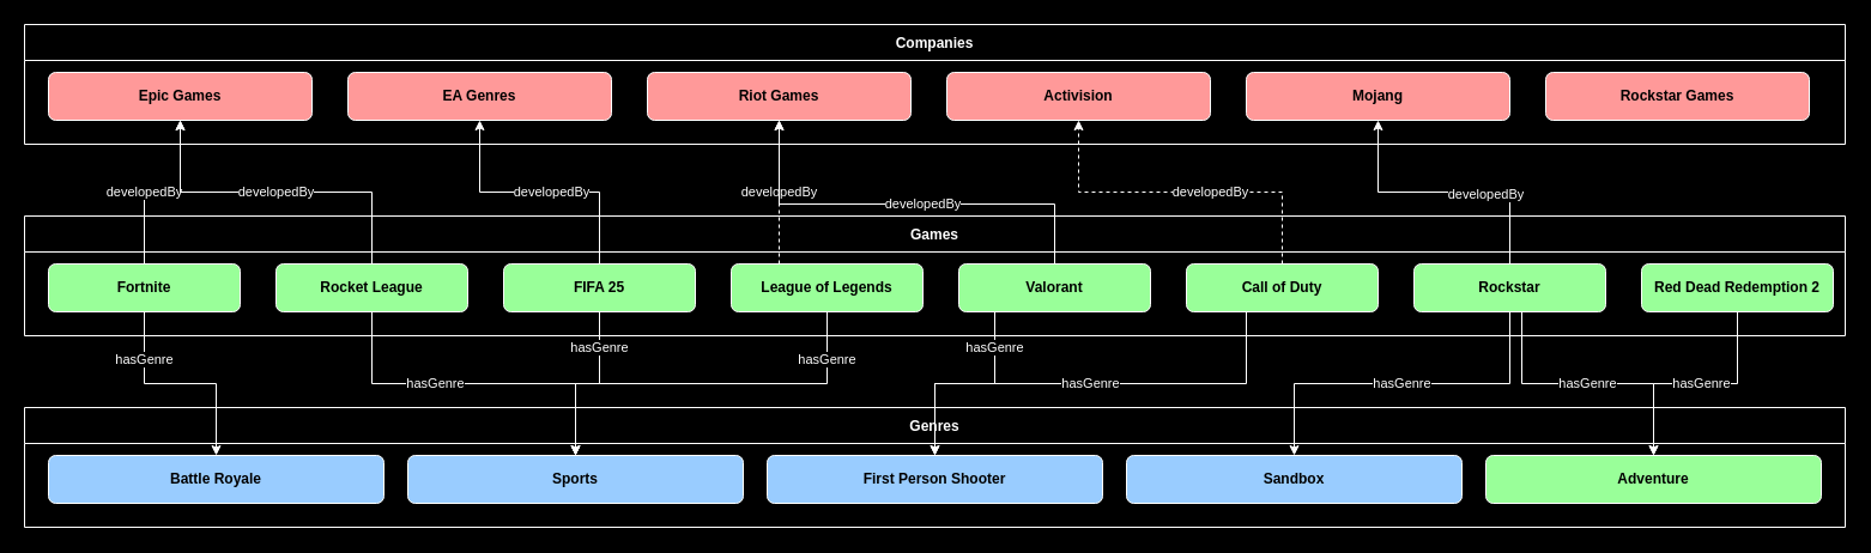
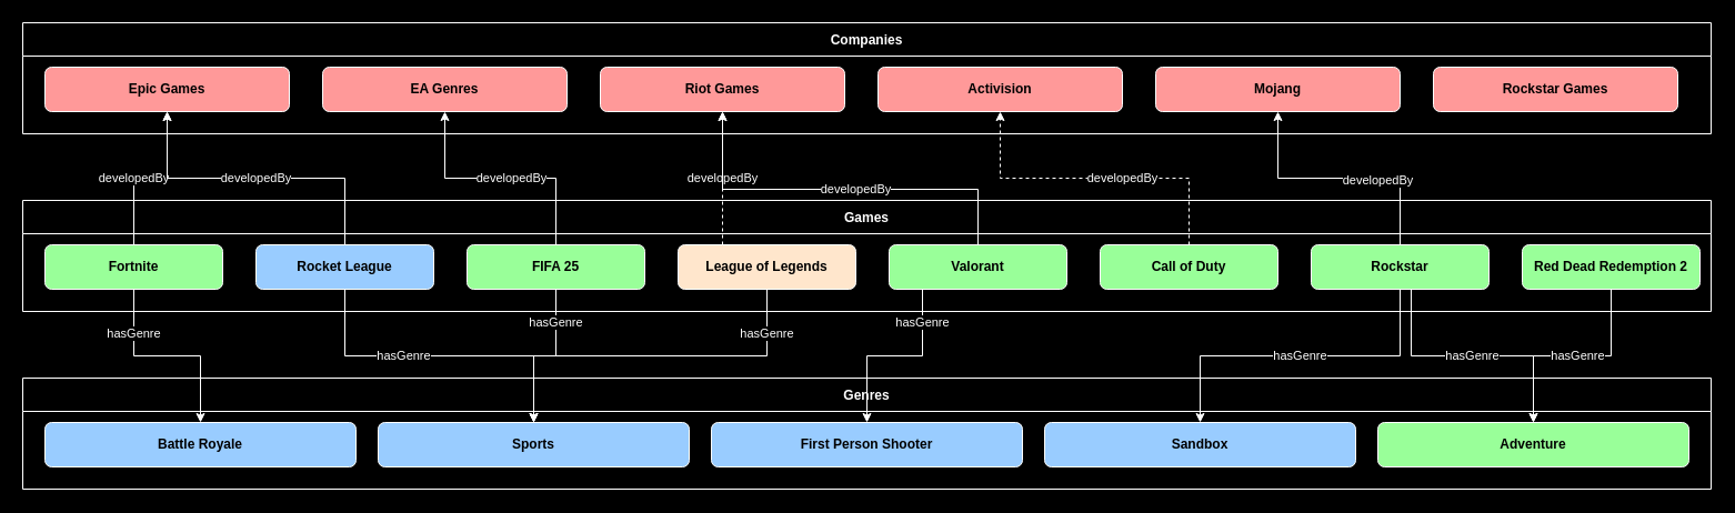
  <mxCell id="0" />
  <mxCell id="1" parent="0" />
  <mxCell id="2" value="Companies" style="swimlane;fontStyle=1;childLayout=stackLayout;horizontal=1;startSize=30;horizontalStack=0;resizeParent=1;resizeParentMax=0;resizeLast=0;collapsible=1;marginBottom=0;fontColor=#FFFFFF;strokeColor=#FFFFFF;fillColor=#000000;" parent="1" vertex="1"><mxGeometry x="20" y="20" width="1520" height="100" as="geometry" /></mxCell>
  <mxCell id="3" value="Epic Games" style="rounded=1;whiteSpace=wrap;html=1;fillColor=#FF9999;strokeColor=#FFFFFF;fontColor=#000000;fontStyle=1" parent="2" vertex="1"><mxGeometry x="20" y="40" width="220" height="40" as="geometry" /></mxCell>
  <mxCell id="4" value="EA Genres" style="rounded=1;whiteSpace=wrap;html=1;fillColor=#FF9999;strokeColor=#FFFFFF;fontColor=#000000;fontStyle=1" parent="2" vertex="1"><mxGeometry x="270" y="40" width="220" height="40" as="geometry" /></mxCell>
  <mxCell id="5" value="Riot Games" style="rounded=1;whiteSpace=wrap;html=1;fillColor=#FF9999;strokeColor=#FFFFFF;fontColor=#000000;fontStyle=1" parent="2" vertex="1"><mxGeometry x="520" y="40" width="220" height="40" as="geometry" /></mxCell>
  <mxCell id="6" value="Activision" style="rounded=1;whiteSpace=wrap;html=1;fillColor=#FF9999;strokeColor=#FFFFFF;fontColor=#000000;fontStyle=1" parent="2" vertex="1"><mxGeometry x="770" y="40" width="220" height="40" as="geometry" /></mxCell>
  <mxCell id="7" value="Mojang" style="rounded=1;whiteSpace=wrap;html=1;fillColor=#FF9999;strokeColor=#FFFFFF;fontColor=#000000;fontStyle=1" parent="2" vertex="1"><mxGeometry x="1020" y="40" width="220" height="40" as="geometry" /></mxCell>
  <mxCell id="8" value="Rockstar Games" style="rounded=1;whiteSpace=wrap;html=1;fillColor=#FF9999;strokeColor=#FFFFFF;fontColor=#000000;fontStyle=1" parent="2" vertex="1"><mxGeometry x="1270" y="40" width="220" height="40" as="geometry" /></mxCell>
  <mxCell id="9" value="Games" style="swimlane;fontStyle=1;childLayout=stackLayout;horizontal=1;startSize=30;horizontalStack=0;resizeParent=1;resizeParentMax=0;resizeLast=0;collapsible=1;marginBottom=0;fontColor=#FFFFFF;strokeColor=#FFFFFF;fillColor=#000000;" parent="1" vertex="1"><mxGeometry x="20" y="180" width="1520" height="100" as="geometry" /></mxCell>
  <mxCell id="10" value="Fortnite" style="rounded=1;whiteSpace=wrap;html=1;fillColor=#99FF99;strokeColor=#FFFFFF;fontColor=#000000;fontStyle=1" parent="9" vertex="1"><mxGeometry x="20" y="40" width="160" height="40" as="geometry" /></mxCell>
- <mxCell id="11" value="Rocket League" style="rounded=1;whiteSpace=wrap;html=1;fillColor=#99FF99;strokeColor=#FFFFFF;fontColor=#000000;fontStyle=1" parent="9" vertex="1"><mxGeometry x="210" y="40" width="160" height="40" as="geometry" /></mxCell>
+ <mxCell id="11" value="Rocket League" style="rounded=1;whiteSpace=wrap;html=1;fillColor=#99ccff;strokeColor=#FFFFFF;fontColor=#000000;fontStyle=1;" parent="9" vertex="1"><mxGeometry x="210" y="40" width="160" height="40" as="geometry" /></mxCell>
  <mxCell id="12" value="FIFA 25" style="rounded=1;whiteSpace=wrap;html=1;fillColor=#99FF99;strokeColor=#FFFFFF;fontColor=#000000;fontStyle=1" parent="9" vertex="1"><mxGeometry x="400" y="40" width="160" height="40" as="geometry" /></mxCell>
- <mxCell id="13" value="League of Legends" style="rounded=1;whiteSpace=wrap;html=1;fillColor=#99FF99;strokeColor=#FFFFFF;fontColor=#000000;fontStyle=1" parent="9" vertex="1"><mxGeometry x="590" y="40" width="160" height="40" as="geometry" /></mxCell>
+ <mxCell id="13" value="League of Legends" style="rounded=1;whiteSpace=wrap;html=1;fillColor=#ffe6cc;strokeColor=#FFFFFF;fontColor=#000000;fontStyle=1;" parent="9" vertex="1"><mxGeometry x="590" y="40" width="160" height="40" as="geometry" /></mxCell>
  <mxCell id="14" value="Valorant" style="rounded=1;whiteSpace=wrap;html=1;fillColor=#99FF99;strokeColor=#FFFFFF;fontColor=#000000;fontStyle=1" parent="9" vertex="1"><mxGeometry x="780" y="40" width="160" height="40" as="geometry" /></mxCell>
  <mxCell id="15" value="Call of Duty" style="rounded=1;whiteSpace=wrap;html=1;fillColor=#99FF99;strokeColor=#FFFFFF;fontColor=#000000;fontStyle=1" parent="9" vertex="1"><mxGeometry x="970" y="40" width="160" height="40" as="geometry" /></mxCell>
  <mxCell id="16" value="Rockstar" style="rounded=1;whiteSpace=wrap;html=1;fillColor=#99FF99;strokeColor=#FFFFFF;fontColor=#000000;fontStyle=1" parent="9" vertex="1"><mxGeometry x="1160" y="40" width="160" height="40" as="geometry" /></mxCell>
  <mxCell id="17" value="Red Dead Redemption 2" style="rounded=1;whiteSpace=wrap;html=1;fillColor=#99FF99;strokeColor=#FFFFFF;fontColor=#000000;fontStyle=1" parent="9" vertex="1"><mxGeometry x="1350" y="40" width="160" height="40" as="geometry" /></mxCell>
  <mxCell id="18" value="Genres" style="swimlane;fontStyle=1;childLayout=stackLayout;horizontal=1;startSize=30;horizontalStack=0;resizeParent=1;resizeParentMax=0;resizeLast=0;collapsible=1;marginBottom=0;fontColor=#FFFFFF;strokeColor=#FFFFFF;fillColor=#000000;" parent="1" vertex="1"><mxGeometry x="20" y="340" width="1520" height="100" as="geometry" /></mxCell>
  <mxCell id="19" value="Battle Royale" style="rounded=1;whiteSpace=wrap;html=1;fillColor=#99CCFF;strokeColor=#FFFFFF;fontColor=#000000;fontStyle=1" parent="18" vertex="1"><mxGeometry x="20" y="40" width="280" height="40" as="geometry" /></mxCell>
  <mxCell id="20" value="Sports" style="rounded=1;whiteSpace=wrap;html=1;fillColor=#99CCFF;strokeColor=#FFFFFF;fontColor=#000000;fontStyle=1" parent="18" vertex="1"><mxGeometry x="320" y="40" width="280" height="40" as="geometry" /></mxCell>
  <mxCell id="21" value="First Person Shooter" style="rounded=1;whiteSpace=wrap;html=1;fillColor=#99CCFF;strokeColor=#FFFFFF;fontColor=#000000;fontStyle=1" parent="18" vertex="1"><mxGeometry x="620" y="40" width="280" height="40" as="geometry" /></mxCell>
  <mxCell id="22" value="Sandbox" style="rounded=1;whiteSpace=wrap;html=1;fillColor=#99CCFF;strokeColor=#FFFFFF;fontColor=#000000;fontStyle=1" parent="18" vertex="1"><mxGeometry x="920" y="40" width="280" height="40" as="geometry" /></mxCell>
  <mxCell id="23" value="Adventure" style="rounded=1;whiteSpace=wrap;html=1;fillColor=#99ff99;strokeColor=#FFFFFF;fontColor=#000000;fontStyle=1;" parent="18" vertex="1"><mxGeometry x="1220" y="40" width="280" height="40" as="geometry" /></mxCell>
  <mxCell id="24" value="developedBy" style="edgeStyle=orthogonalEdgeStyle;rounded=0;orthogonalLoop=1;jettySize=auto;html=1;strokeColor=#FFFFFF;fontColor=#FFFFFF;labelBackgroundColor=#000000;" parent="1" source="10" target="3" edge="1"><mxGeometry x="-0.2" relative="1" as="geometry"><mxPoint as="offset" /></mxGeometry></mxCell>
  <mxCell id="25" value="developedBy" style="edgeStyle=orthogonalEdgeStyle;rounded=0;orthogonalLoop=1;jettySize=auto;html=1;strokeColor=#FFFFFF;fontColor=#FFFFFF;labelBackgroundColor=#000000;" parent="1" source="11" target="3" edge="1"><mxGeometry relative="1" as="geometry"><mxPoint as="offset" /></mxGeometry></mxCell>
  <mxCell id="26" value="developedBy" style="edgeStyle=orthogonalEdgeStyle;rounded=0;orthogonalLoop=1;jettySize=auto;html=1;strokeColor=#FFFFFF;fontColor=#FFFFFF;labelBackgroundColor=#000000;" parent="1" source="12" target="4" edge="1"><mxGeometry x="-0.091" relative="1" as="geometry"><mxPoint as="offset" /></mxGeometry></mxCell>
  <mxCell id="27" value="developedBy" style="edgeStyle=orthogonalEdgeStyle;rounded=0;orthogonalLoop=1;jettySize=auto;html=1;strokeColor=#FFFFFF;fontColor=#FFFFFF;labelBackgroundColor=#000000;dashed=1;" parent="1" source="13" target="5" edge="1"><mxGeometry relative="1" as="geometry"><mxPoint as="offset" /><Array as="points"><mxPoint x="650" y="190" /><mxPoint x="650" y="190" /></Array></mxGeometry></mxCell>
  <mxCell id="28" value="developedBy" style="edgeStyle=orthogonalEdgeStyle;rounded=0;orthogonalLoop=1;jettySize=auto;html=1;strokeColor=#FFFFFF;fontColor=#FFFFFF;labelBackgroundColor=#000000;" parent="1" source="14" target="5" edge="1"><mxGeometry x="-0.086" relative="1" as="geometry"><mxPoint as="offset" /><Array as="points"><mxPoint x="880" y="170" /><mxPoint x="650" y="170" /></Array></mxGeometry></mxCell>
  <mxCell id="29" value="developedBy" style="edgeStyle=orthogonalEdgeStyle;rounded=0;orthogonalLoop=1;jettySize=auto;html=1;strokeColor=#FFFFFF;fontColor=#FFFFFF;labelBackgroundColor=#000000;dashed=1;" parent="1" source="15" target="6" edge="1"><mxGeometry x="-0.172" relative="1" as="geometry"><mxPoint as="offset" /></mxGeometry></mxCell>
  <mxCell id="30" value="developedBy" style="edgeStyle=orthogonalEdgeStyle;rounded=0;orthogonalLoop=1;jettySize=auto;html=1;strokeColor=#FFFFFF;fontColor=#FFFFFF;labelBackgroundColor=#000000;" parent="1" source="16" target="7" edge="1"><mxGeometry x="-0.5" y="20" relative="1" as="geometry"><mxPoint as="offset" /></mxGeometry></mxCell>
  <mxCell id="31" value="hasGenre" style="edgeStyle=orthogonalEdgeStyle;rounded=0;orthogonalLoop=1;jettySize=auto;html=1;strokeColor=#FFFFFF;fontColor=#FFFFFF;labelBackgroundColor=#000000;" parent="1" source="10" target="19" edge="1"><mxGeometry x="-0.556" relative="1" as="geometry"><mxPoint as="offset" /></mxGeometry></mxCell>
  <mxCell id="32" value="hasGenre" style="edgeStyle=orthogonalEdgeStyle;rounded=0;orthogonalLoop=1;jettySize=auto;html=1;strokeColor=#FFFFFF;fontColor=#FFFFFF;labelBackgroundColor=#000000;" parent="1" source="11" target="20" edge="1"><mxGeometry x="-0.222" relative="1" as="geometry"><mxPoint as="offset" /></mxGeometry></mxCell>
  <mxCell id="33" value="hasGenre" style="edgeStyle=orthogonalEdgeStyle;rounded=0;orthogonalLoop=1;jettySize=auto;html=1;strokeColor=#FFFFFF;fontColor=#FFFFFF;labelBackgroundColor=#000000;" parent="1" source="12" target="20" edge="1"><mxGeometry x="-0.571" relative="1" as="geometry"><mxPoint as="offset" /></mxGeometry></mxCell>
  <mxCell id="34" value="hasGenre" style="edgeStyle=orthogonalEdgeStyle;rounded=0;orthogonalLoop=1;jettySize=auto;html=1;strokeColor=#FFFFFF;fontColor=#FFFFFF;labelBackgroundColor=#000000;" parent="1" source="13" target="20" edge="1"><mxGeometry x="-0.758" relative="1" as="geometry"><mxPoint as="offset" /></mxGeometry></mxCell>
  <mxCell id="35" value="hasGenre" style="edgeStyle=orthogonalEdgeStyle;rounded=0;orthogonalLoop=1;jettySize=auto;html=1;strokeColor=#FFFFFF;fontColor=#FFFFFF;labelBackgroundColor=#000000;" parent="1" source="14" target="21" edge="1"><mxGeometry x="-0.647" relative="1" as="geometry"><mxPoint as="offset" /><Array as="points"><mxPoint x="830" y="320" /><mxPoint x="780" y="320" /></Array></mxGeometry></mxCell>
- <mxCell id="36" value="hasGenre" style="edgeStyle=orthogonalEdgeStyle;rounded=0;orthogonalLoop=1;jettySize=auto;html=1;strokeColor=#FFFFFF;fontColor=#FFFFFF;labelBackgroundColor=#000000;" parent="1" source="15" target="21" edge="1"><mxGeometry relative="1" as="geometry"><mxPoint as="offset" /><Array as="points"><mxPoint x="1040" y="320" /><mxPoint x="780" y="320" /></Array></mxGeometry></mxCell>
  <mxCell id="37" value="hasGenre" style="edgeStyle=orthogonalEdgeStyle;rounded=0;orthogonalLoop=1;jettySize=auto;html=1;strokeColor=#FFFFFF;fontColor=#FFFFFF;labelBackgroundColor=#000000;" parent="1" source="16" target="22" edge="1"><mxGeometry relative="1" as="geometry"><mxPoint as="offset" /></mxGeometry></mxCell>
  <mxCell id="38" value="hasGenre" style="edgeStyle=orthogonalEdgeStyle;rounded=0;orthogonalLoop=1;jettySize=auto;html=1;strokeColor=#FFFFFF;fontColor=#FFFFFF;labelBackgroundColor=#000000;" parent="1" source="16" target="23" edge="1"><mxGeometry relative="1" as="geometry"><mxPoint as="offset" /><Array as="points"><mxPoint x="1270" y="320" /><mxPoint x="1380" y="320" /></Array></mxGeometry></mxCell>
  <mxCell id="39" value="hasGenre" style="edgeStyle=orthogonalEdgeStyle;rounded=0;orthogonalLoop=1;jettySize=auto;html=1;strokeColor=#FFFFFF;fontColor=#FFFFFF;labelBackgroundColor=#000000;" parent="1" source="17" target="23" edge="1"><mxGeometry x="-0.053" relative="1" as="geometry"><mxPoint as="offset" /></mxGeometry></mxCell>
